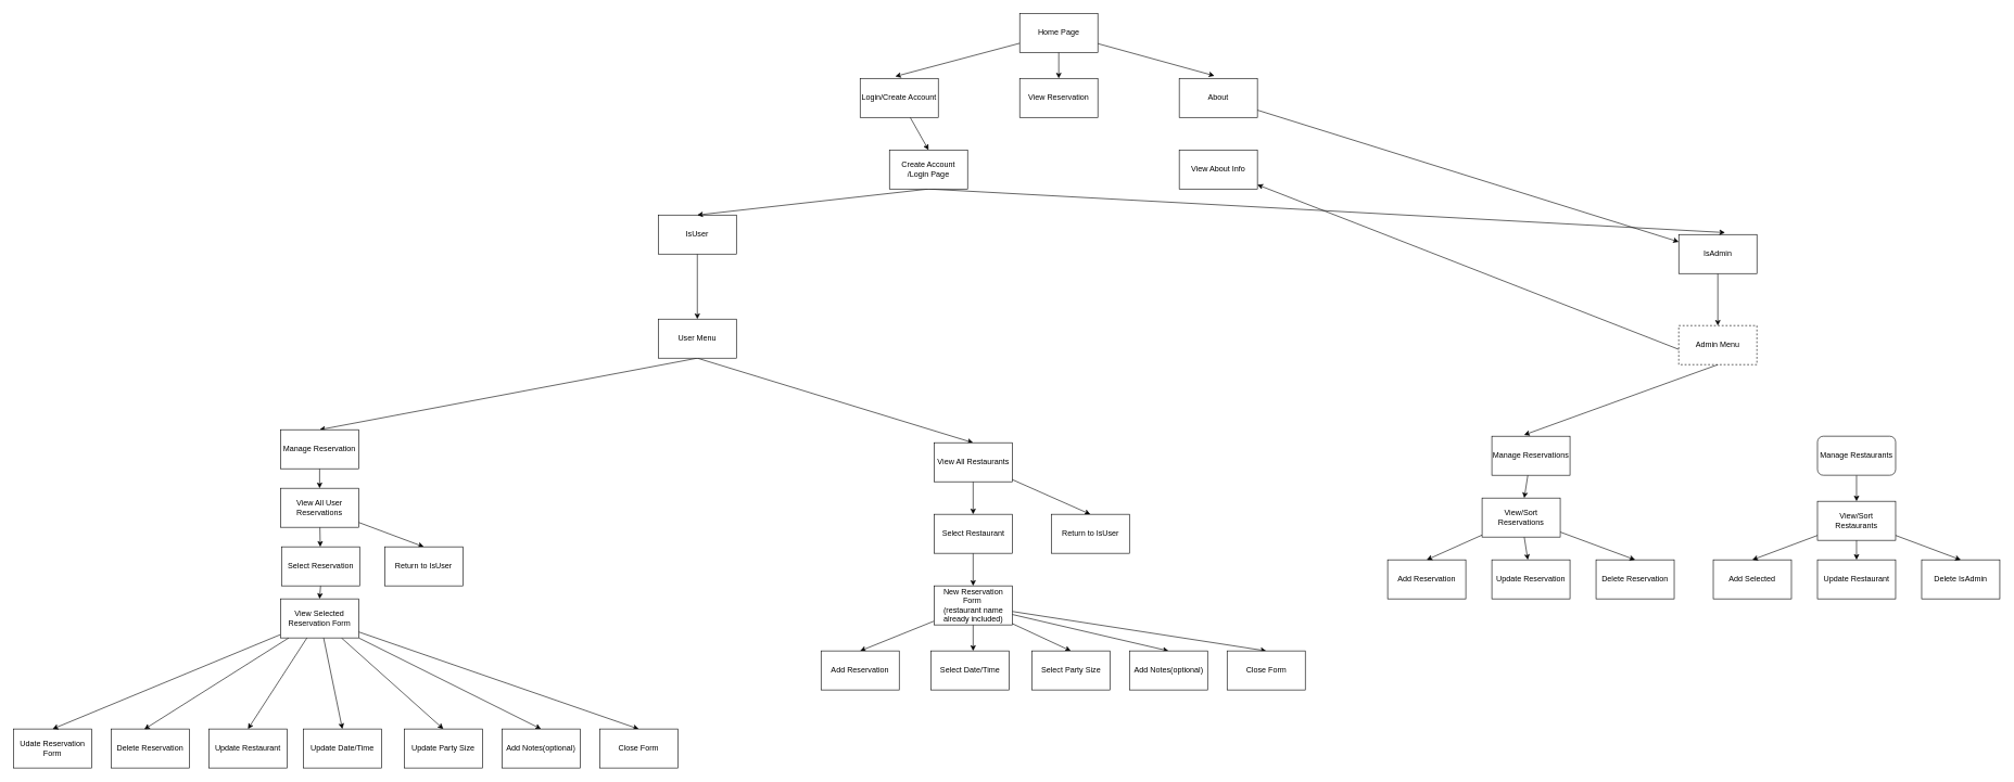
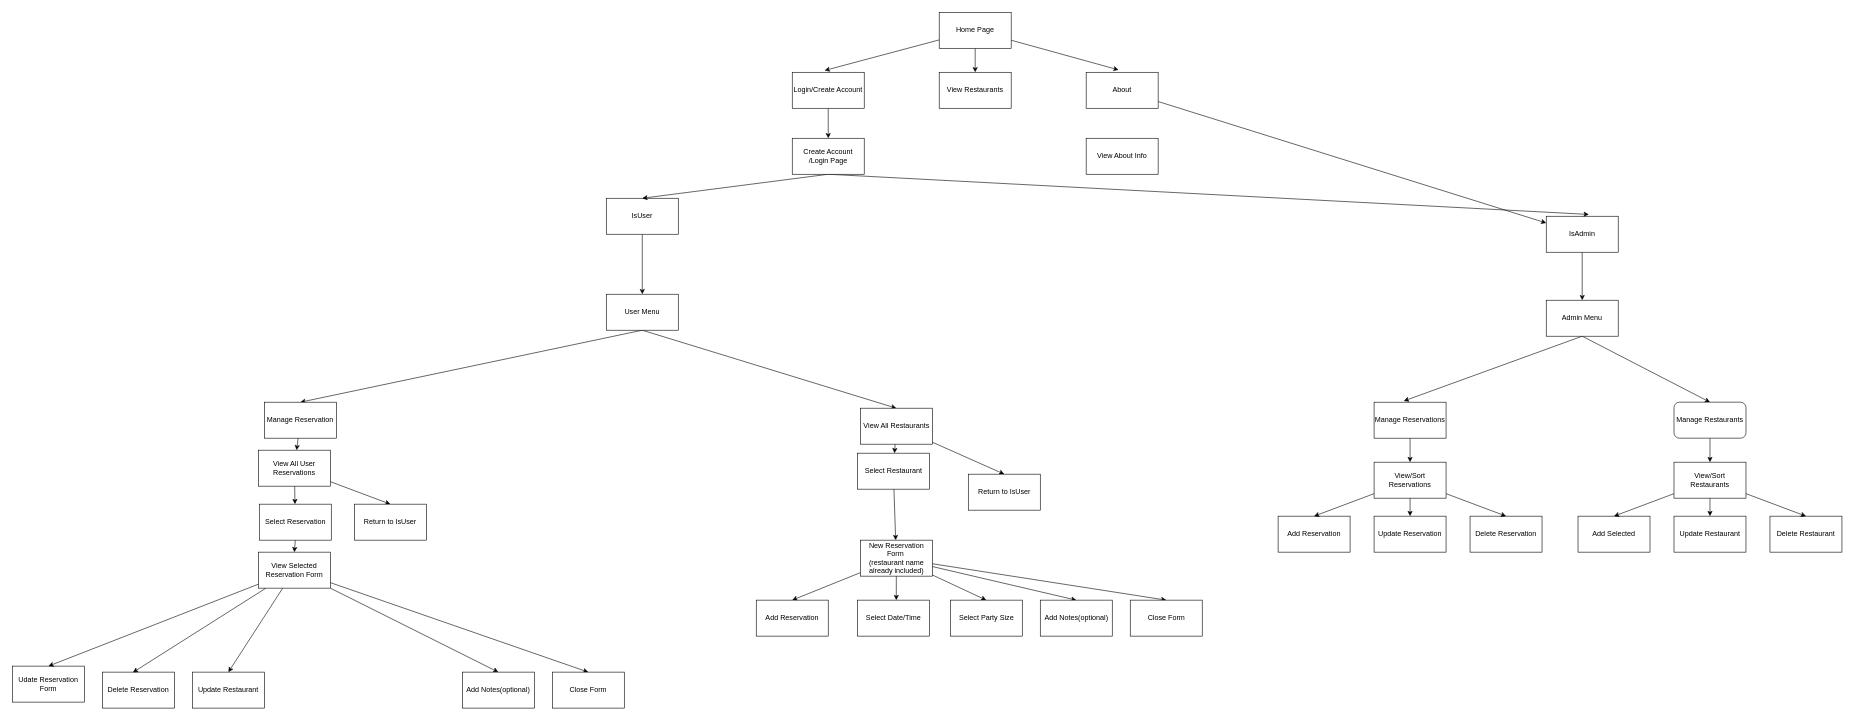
  <mxCell id="0" />
  <mxCell id="1" parent="0" />
  <mxCell id="2" value="" style="edgeStyle=none;html=1;" parent="1" source="5" target="8" edge="1"><mxGeometry relative="1" as="geometry" /></mxCell>
  <mxCell id="3" style="edgeStyle=none;html=1;entryX=0.45;entryY=-0.067;entryDx=0;entryDy=0;entryPerimeter=0;" parent="1" source="5" target="10" edge="1"><mxGeometry relative="1" as="geometry" /></mxCell>
  <mxCell id="4" style="edgeStyle=none;html=1;entryX=0.45;entryY=-0.05;entryDx=0;entryDy=0;entryPerimeter=0;" parent="1" source="5" target="7" edge="1"><mxGeometry relative="1" as="geometry" /></mxCell>
  <mxCell id="5" value="Home Page" style="rounded=0;whiteSpace=wrap;html=1;" parent="1" vertex="1"><mxGeometry x="1565" y="20" width="120" height="60" as="geometry" /></mxCell>
  <mxCell id="6" style="edgeStyle=none;html=1;entryX=0.5;entryY=0;entryDx=0;entryDy=0;" parent="1" source="7" target="23" edge="1"><mxGeometry relative="1" as="geometry" /></mxCell>
  <mxCell id="7" value="Login/Create Account" style="rounded=0;whiteSpace=wrap;html=1;" parent="1" vertex="1"><mxGeometry x="1320" y="120" width="120" height="60" as="geometry" /></mxCell>
- <mxCell id="8" value="View Reservation" style="rounded=0;whiteSpace=wrap;html=1;" parent="1" vertex="1"><mxGeometry x="1565" y="120" width="120" height="60" as="geometry" /></mxCell>
+ <mxCell id="8" value="View Restaurants" style="rounded=0;whiteSpace=wrap;html=1;" parent="1" vertex="1"><mxGeometry x="1565" y="120" width="120" height="60" as="geometry" /></mxCell>
  <mxCell id="9" value="" style="edgeStyle=none;html=1;" parent="1" source="10" target="14" edge="1"><mxGeometry relative="1" as="geometry" /></mxCell>
  <mxCell id="10" value="About" style="rounded=0;whiteSpace=wrap;html=1;" parent="1" vertex="1"><mxGeometry x="1810" y="120" width="120" height="60" as="geometry" /></mxCell>
  <mxCell id="11" value="" style="edgeStyle=none;html=1;entryX=0.413;entryY=-0.033;entryDx=0;entryDy=0;entryPerimeter=0;exitX=0.5;exitY=1;exitDx=0;exitDy=0;" parent="1" source="65" target="44" edge="1"><mxGeometry relative="1" as="geometry"><mxPoint x="2637" y="420" as="sourcePoint" /></mxGeometry></mxCell>
- <mxCell id="12" value="" style="edgeStyle=none;html=1;exitX=0.5;exitY=1;exitDx=0;exitDy=0;" parent="1" source="65" target="61" edge="1"><mxGeometry relative="1" as="geometry" /></mxCell>
+ <mxCell id="12" value="" style="edgeStyle=none;html=1;exitX=0.5;exitY=1;exitDx=0;exitDy=0;entryX=0.5;entryY=0;entryDx=0;entryDy=0;" parent="1" source="65" target="46" edge="1"><mxGeometry relative="1" as="geometry" /></mxCell>
  <mxCell id="13" value="" style="edgeStyle=none;html=1;" parent="1" source="14" target="65" edge="1"><mxGeometry relative="1" as="geometry" /></mxCell>
  <mxCell id="14" value="IsAdmin" style="rounded=0;whiteSpace=wrap;html=1;" parent="1" vertex="1"><mxGeometry x="2577" y="360" width="120" height="60" as="geometry" /></mxCell>
  <mxCell id="15" style="edgeStyle=none;html=1;exitX=0.5;exitY=1;exitDx=0;exitDy=0;entryX=0.5;entryY=0;entryDx=0;entryDy=0;" parent="1" source="66" target="20" edge="1"><mxGeometry relative="1" as="geometry" /></mxCell>
  <mxCell id="16" style="edgeStyle=none;html=1;entryX=0.5;entryY=0;entryDx=0;entryDy=0;exitX=0.5;exitY=1;exitDx=0;exitDy=0;" parent="1" source="66" target="28" edge="1"><mxGeometry relative="1" as="geometry"><mxPoint x="1400.46" y="678.98" as="targetPoint" /></mxGeometry></mxCell>
  <mxCell id="17" style="edgeStyle=none;html=1;entryX=0.5;entryY=0;entryDx=0;entryDy=0;" parent="1" source="18" target="66" edge="1"><mxGeometry relative="1" as="geometry" /></mxCell>
  <mxCell id="18" value="IsUser" style="rounded=0;whiteSpace=wrap;html=1;" parent="1" vertex="1"><mxGeometry x="1010" y="330" width="120" height="60" as="geometry" /></mxCell>
  <mxCell id="19" value="" style="edgeStyle=none;html=1;" parent="1" source="20" target="64" edge="1"><mxGeometry relative="1" as="geometry" /></mxCell>
- <mxCell id="20" value="Manage Reservation" style="rounded=0;whiteSpace=wrap;html=1;" parent="1" vertex="1"><mxGeometry x="430" y="660" width="120" height="60" as="geometry" /></mxCell>
+ <mxCell id="20" value="Manage Reservation" style="rounded=0;whiteSpace=wrap;html=1;" parent="1" vertex="1"><mxGeometry x="440" y="670" width="120" height="60" as="geometry" /></mxCell>
  <mxCell id="21" style="edgeStyle=none;html=1;entryX=0.5;entryY=0;entryDx=0;entryDy=0;exitX=0.5;exitY=1;exitDx=0;exitDy=0;" parent="1" source="23" target="18" edge="1"><mxGeometry relative="1" as="geometry" /></mxCell>
  <mxCell id="22" style="edgeStyle=none;html=1;entryX=0.592;entryY=-0.05;entryDx=0;entryDy=0;entryPerimeter=0;exitX=0.5;exitY=1;exitDx=0;exitDy=0;" parent="1" source="23" target="14" edge="1"><mxGeometry relative="1" as="geometry" /></mxCell>
- <mxCell id="23" value="Create Account /Login Page" style="rounded=0;whiteSpace=wrap;html=1;" parent="1" vertex="1"><mxGeometry x="1365" y="230" width="120" height="60" as="geometry" /></mxCell>
- <mxCell id="24" value="Udate Reservation Form" style="whiteSpace=wrap;html=1;rounded=0;" parent="1" vertex="1"><mxGeometry x="20" y="1120" width="120" height="60" as="geometry" /></mxCell>
+ <mxCell id="23" value="Create Account /Login Page" style="rounded=0;whiteSpace=wrap;html=1;" parent="1" vertex="1"><mxGeometry x="1320" y="230" width="120" height="60" as="geometry" /></mxCell>
+ <mxCell id="24" value="Udate Reservation Form" style="whiteSpace=wrap;html=1;rounded=0;" parent="1" vertex="1"><mxGeometry x="20" y="1110" width="120" height="60" as="geometry" /></mxCell>
  <mxCell id="25" value="Delete Reservation" style="whiteSpace=wrap;html=1;" parent="1" vertex="1"><mxGeometry x="170" y="1120" width="120" height="60" as="geometry" /></mxCell>
  <mxCell id="26" value="" style="edgeStyle=none;html=1;" parent="1" source="28" target="30" edge="1"><mxGeometry relative="1" as="geometry" /></mxCell>
  <mxCell id="27" style="edgeStyle=none;html=1;entryX=0.5;entryY=0;entryDx=0;entryDy=0;" parent="1" source="28" target="37" edge="1"><mxGeometry relative="1" as="geometry" /></mxCell>
  <mxCell id="28" value="View All Restaurants" style="rounded=0;whiteSpace=wrap;html=1;" parent="1" vertex="1"><mxGeometry x="1433.5" y="680" width="120" height="60" as="geometry" /></mxCell>
  <mxCell id="29" value="" style="edgeStyle=none;html=1;" parent="1" source="30" target="36" edge="1"><mxGeometry relative="1" as="geometry" /></mxCell>
- <mxCell id="30" value="Select Restaurant" style="rounded=0;whiteSpace=wrap;html=1;" parent="1" vertex="1"><mxGeometry x="1433.5" y="790" width="120" height="60" as="geometry" /></mxCell>
+ <mxCell id="30" value="Select Restaurant" style="rounded=0;whiteSpace=wrap;html=1;" parent="1" vertex="1"><mxGeometry x="1428.5" y="755" width="120" height="60" as="geometry" /></mxCell>
  <mxCell id="31" value="" style="edgeStyle=none;html=1;" parent="1" source="36" edge="1"><mxGeometry relative="1" as="geometry"><mxPoint x="1493.5" y="1000" as="targetPoint" /></mxGeometry></mxCell>
  <mxCell id="32" style="edgeStyle=none;html=1;entryX=0.5;entryY=0;entryDx=0;entryDy=0;" parent="1" source="36" target="38" edge="1"><mxGeometry relative="1" as="geometry" /></mxCell>
  <mxCell id="33" style="edgeStyle=none;html=1;entryX=0.5;entryY=0;entryDx=0;entryDy=0;" parent="1" source="36" target="40" edge="1"><mxGeometry relative="1" as="geometry" /></mxCell>
  <mxCell id="34" style="edgeStyle=none;html=1;entryX=0.5;entryY=0;entryDx=0;entryDy=0;" parent="1" source="36" target="42" edge="1"><mxGeometry relative="1" as="geometry" /></mxCell>
  <mxCell id="35" style="edgeStyle=none;html=1;entryX=0.5;entryY=0;entryDx=0;entryDy=0;" parent="1" source="36" target="41" edge="1"><mxGeometry relative="1" as="geometry" /></mxCell>
  <mxCell id="36" value="New Reservation Form&amp;nbsp;&lt;br&gt;(restaurant name already included)" style="rounded=0;whiteSpace=wrap;html=1;" parent="1" vertex="1"><mxGeometry x="1433.5" y="900" width="120" height="60" as="geometry" /></mxCell>
  <mxCell id="37" value="Return to IsUser" style="rounded=0;whiteSpace=wrap;html=1;" parent="1" vertex="1"><mxGeometry x="1613.5" y="790" width="120" height="60" as="geometry" /></mxCell>
  <mxCell id="38" value="Close Form" style="rounded=0;whiteSpace=wrap;html=1;" parent="1" vertex="1"><mxGeometry x="1883.5" y="1000" width="120" height="60" as="geometry" /></mxCell>
  <mxCell id="39" value="Select Date/Time" style="rounded=0;whiteSpace=wrap;html=1;" parent="1" vertex="1"><mxGeometry x="1428.5" y="1000" width="120" height="60" as="geometry" /></mxCell>
  <mxCell id="40" value="Select Party Size" style="rounded=0;whiteSpace=wrap;html=1;" parent="1" vertex="1"><mxGeometry x="1583.5" y="1000" width="120" height="60" as="geometry" /></mxCell>
  <mxCell id="41" value="Add Notes(optional)" style="rounded=0;whiteSpace=wrap;html=1;" parent="1" vertex="1"><mxGeometry x="1733.5" y="1000" width="120" height="60" as="geometry" /></mxCell>
  <mxCell id="42" value="Add Reservation" style="rounded=0;whiteSpace=wrap;html=1;" parent="1" vertex="1"><mxGeometry x="1260" y="1000" width="120" height="60" as="geometry" /></mxCell>
  <mxCell id="43" value="" style="edgeStyle=none;html=1;" parent="1" source="44" target="53" edge="1"><mxGeometry relative="1" as="geometry" /></mxCell>
  <mxCell id="44" value="Manage Reservations" style="whiteSpace=wrap;html=1;rounded=0;" parent="1" vertex="1"><mxGeometry x="2290" y="670" width="120" height="60" as="geometry" /></mxCell>
  <mxCell id="45" value="" style="edgeStyle=none;html=1;" parent="1" source="46" target="60" edge="1"><mxGeometry relative="1" as="geometry" /></mxCell>
  <mxCell id="46" value="Manage Restaurants" style="whiteSpace=wrap;html=1;rounded=1;" parent="1" vertex="1"><mxGeometry x="2790" y="670" width="120" height="60" as="geometry" /></mxCell>
  <mxCell id="47" value="Update Reservation" style="rounded=0;whiteSpace=wrap;html=1;" parent="1" vertex="1"><mxGeometry x="2290" y="860" width="120" height="60" as="geometry" /></mxCell>
  <mxCell id="48" value="Delete Reservation" style="rounded=0;whiteSpace=wrap;html=1;" parent="1" vertex="1"><mxGeometry x="2450" y="860" width="120" height="60" as="geometry" /></mxCell>
  <mxCell id="49" value="Add Reservation" style="rounded=0;whiteSpace=wrap;html=1;" parent="1" vertex="1"><mxGeometry x="2130" y="860" width="120" height="60" as="geometry" /></mxCell>
  <mxCell id="50" value="" style="edgeStyle=none;html=1;" parent="1" source="53" target="47" edge="1"><mxGeometry relative="1" as="geometry" /></mxCell>
  <mxCell id="51" style="edgeStyle=none;html=1;entryX=0.5;entryY=0;entryDx=0;entryDy=0;" parent="1" source="53" target="48" edge="1"><mxGeometry relative="1" as="geometry" /></mxCell>
  <mxCell id="52" style="edgeStyle=none;html=1;entryX=0.5;entryY=0;entryDx=0;entryDy=0;" parent="1" source="53" target="49" edge="1"><mxGeometry relative="1" as="geometry" /></mxCell>
- <mxCell id="53" value="View/Sort Reservations" style="rounded=0;whiteSpace=wrap;html=1;" parent="1" vertex="1"><mxGeometry x="2275" y="765" width="120" height="60" as="geometry" /></mxCell>
+ <mxCell id="53" value="View/Sort Reservations" style="rounded=0;whiteSpace=wrap;html=1;" parent="1" vertex="1"><mxGeometry x="2290" y="770" width="120" height="60" as="geometry" /></mxCell>
  <mxCell id="54" value="Update Restaurant" style="rounded=0;whiteSpace=wrap;html=1;" parent="1" vertex="1"><mxGeometry x="2790" y="860" width="120" height="60" as="geometry" /></mxCell>
- <mxCell id="55" value="Delete IsAdmin" style="rounded=0;whiteSpace=wrap;html=1;" parent="1" vertex="1"><mxGeometry x="2950" y="860" width="120" height="60" as="geometry" /></mxCell>
+ <mxCell id="55" value="Delete Restaurant" style="rounded=0;whiteSpace=wrap;html=1;" parent="1" vertex="1"><mxGeometry x="2950" y="860" width="120" height="60" as="geometry" /></mxCell>
  <mxCell id="56" value="Add Selected" style="rounded=0;whiteSpace=wrap;html=1;" parent="1" vertex="1"><mxGeometry x="2630" y="860" width="120" height="60" as="geometry" /></mxCell>
  <mxCell id="57" value="" style="edgeStyle=none;html=1;" parent="1" source="60" target="54" edge="1"><mxGeometry relative="1" as="geometry" /></mxCell>
  <mxCell id="58" style="edgeStyle=none;html=1;entryX=0.5;entryY=0;entryDx=0;entryDy=0;" parent="1" source="60" target="55" edge="1"><mxGeometry relative="1" as="geometry" /></mxCell>
  <mxCell id="59" style="edgeStyle=none;html=1;entryX=0.5;entryY=0;entryDx=0;entryDy=0;" parent="1" source="60" target="56" edge="1"><mxGeometry relative="1" as="geometry" /></mxCell>
  <mxCell id="60" value="View/Sort Restaurants" style="rounded=0;whiteSpace=wrap;html=1;" parent="1" vertex="1"><mxGeometry x="2790" y="770" width="120" height="60" as="geometry" /></mxCell>
  <mxCell id="61" value="View About Info" style="rounded=0;whiteSpace=wrap;html=1;" parent="1" vertex="1"><mxGeometry x="1810" y="230" width="120" height="60" as="geometry" /></mxCell>
  <mxCell id="62" style="edgeStyle=none;html=1;" parent="1" source="64" target="68" edge="1"><mxGeometry relative="1" as="geometry" /></mxCell>
  <mxCell id="63" style="edgeStyle=none;html=1;entryX=0.5;entryY=0;entryDx=0;entryDy=0;" parent="1" source="64" target="82" edge="1"><mxGeometry relative="1" as="geometry" /></mxCell>
  <mxCell id="64" value="View All User Reservations" style="rounded=0;whiteSpace=wrap;html=1;" parent="1" vertex="1"><mxGeometry x="430" y="750" width="120" height="60" as="geometry" /></mxCell>
- <mxCell id="65" value="Admin Menu" style="rounded=0;whiteSpace=wrap;html=1;dashed=1;" parent="1" vertex="1"><mxGeometry x="2577" y="500" width="120" height="60" as="geometry" /></mxCell>
+ <mxCell id="65" value="Admin Menu" style="rounded=0;whiteSpace=wrap;html=1;" parent="1" vertex="1"><mxGeometry x="2577" y="500" width="120" height="60" as="geometry" /></mxCell>
  <mxCell id="66" value="User Menu" style="rounded=0;whiteSpace=wrap;html=1;" parent="1" vertex="1"><mxGeometry x="1010" y="490" width="120" height="60" as="geometry" /></mxCell>
  <mxCell id="67" style="edgeStyle=none;html=1;exitX=0.5;exitY=1;exitDx=0;exitDy=0;entryX=0.5;entryY=0;entryDx=0;entryDy=0;" parent="1" source="68" target="76" edge="1"><mxGeometry relative="1" as="geometry"><mxPoint x="490.929" y="910" as="targetPoint" /></mxGeometry></mxCell>
  <mxCell id="68" value="Select Reservation" style="rounded=0;whiteSpace=wrap;html=1;" parent="1" vertex="1"><mxGeometry x="431.5" y="840" width="120" height="60" as="geometry" /></mxCell>
  <mxCell id="69" style="edgeStyle=none;html=1;entryX=0.5;entryY=0;entryDx=0;entryDy=0;" parent="1" source="76" target="24" edge="1"><mxGeometry relative="1" as="geometry" /></mxCell>
  <mxCell id="70" style="edgeStyle=none;html=1;entryX=0.424;entryY=0.007;entryDx=0;entryDy=0;entryPerimeter=0;" parent="1" source="76" target="25" edge="1"><mxGeometry relative="1" as="geometry" /></mxCell>
  <mxCell id="71" style="edgeStyle=none;html=1;entryX=0.5;entryY=0;entryDx=0;entryDy=0;" parent="1" source="76" target="78" edge="1"><mxGeometry relative="1" as="geometry" /></mxCell>
- <mxCell id="72" style="edgeStyle=none;html=1;entryX=0.5;entryY=0;entryDx=0;entryDy=0;" parent="1" source="76" target="79" edge="1"><mxGeometry relative="1" as="geometry" /></mxCell>
- <mxCell id="73" style="edgeStyle=none;html=1;entryX=0.5;entryY=0;entryDx=0;entryDy=0;" parent="1" source="76" target="80" edge="1"><mxGeometry relative="1" as="geometry" /></mxCell>
  <mxCell id="74" style="edgeStyle=none;html=1;entryX=0.5;entryY=0;entryDx=0;entryDy=0;" parent="1" source="76" target="81" edge="1"><mxGeometry relative="1" as="geometry" /></mxCell>
  <mxCell id="75" style="edgeStyle=none;html=1;entryX=0.5;entryY=0;entryDx=0;entryDy=0;" parent="1" source="76" target="77" edge="1"><mxGeometry relative="1" as="geometry" /></mxCell>
  <mxCell id="76" value="View Selected Reservation Form" style="rounded=0;whiteSpace=wrap;html=1;" parent="1" vertex="1"><mxGeometry x="430" y="920" width="120" height="60" as="geometry" /></mxCell>
  <mxCell id="77" value="Close Form" style="rounded=0;whiteSpace=wrap;html=1;" parent="1" vertex="1"><mxGeometry x="920" y="1120" width="120" height="60" as="geometry" /></mxCell>
  <mxCell id="78" value="Update Restaurant" style="rounded=0;whiteSpace=wrap;html=1;" parent="1" vertex="1"><mxGeometry x="320" y="1120" width="120" height="60" as="geometry" /></mxCell>
- <mxCell id="79" value="Update Date/Time" style="rounded=0;whiteSpace=wrap;html=1;" parent="1" vertex="1"><mxGeometry x="465" y="1120" width="120" height="60" as="geometry" /></mxCell>
- <mxCell id="80" value="Update Party Size" style="rounded=0;whiteSpace=wrap;html=1;" parent="1" vertex="1"><mxGeometry x="620" y="1120" width="120" height="60" as="geometry" /></mxCell>
  <mxCell id="81" value="Add Notes(optional)" style="rounded=0;whiteSpace=wrap;html=1;" parent="1" vertex="1"><mxGeometry x="770" y="1120" width="120" height="60" as="geometry" /></mxCell>
  <mxCell id="82" value="Return to IsUser" style="rounded=0;whiteSpace=wrap;html=1;" parent="1" vertex="1"><mxGeometry x="590" y="840" width="120" height="60" as="geometry" /></mxCell>
